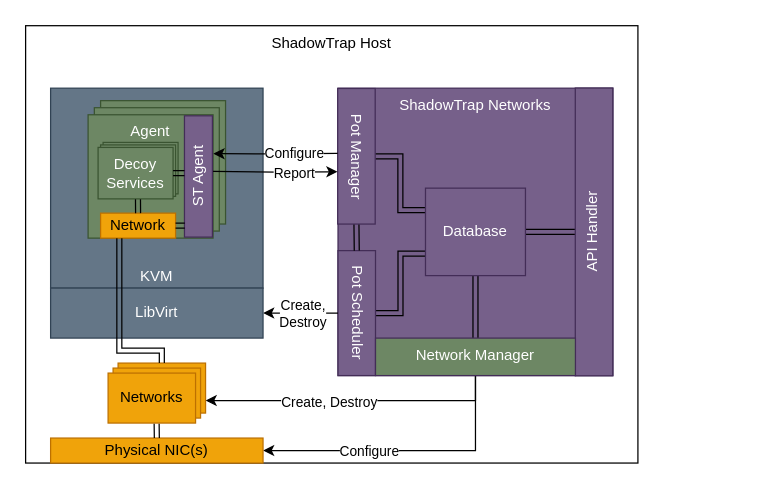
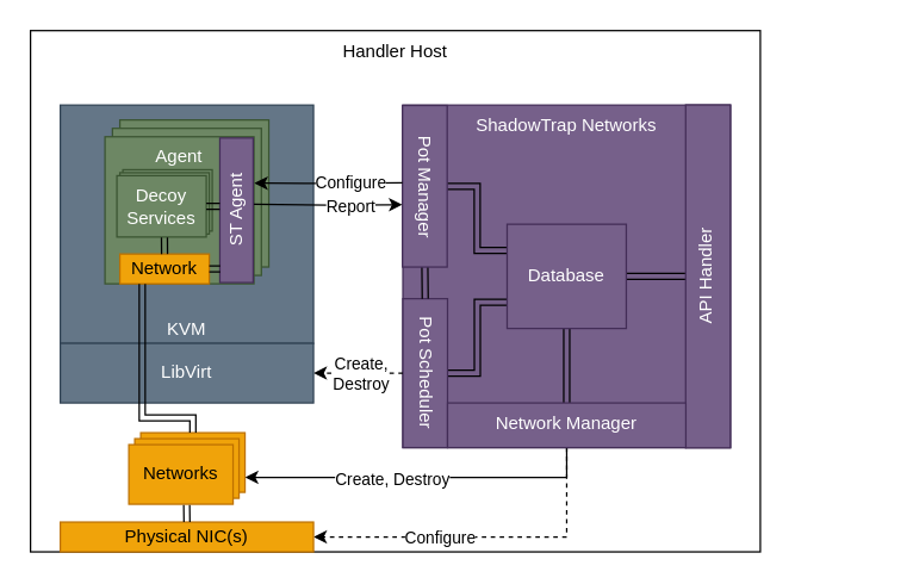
  <mxCell id="0" />
  <mxCell id="1" parent="0" />
- <mxCell id="2" value="ShadowTrap Host" style="rounded=0;whiteSpace=wrap;html=1;verticalAlign=top;" vertex="1" parent="1"><mxGeometry x="20" y="20" width="490" height="350" as="geometry" /></mxCell>
+ <mxCell id="2" value="Handler Host" style="rounded=0;whiteSpace=wrap;html=1;verticalAlign=top;" vertex="1" parent="1"><mxGeometry x="20" y="20" width="490" height="350" as="geometry" /></mxCell>
  <mxCell id="3" value="ShadowTrap Networks" style="rounded=0;whiteSpace=wrap;html=1;verticalAlign=top;fillColor=#76608a;strokeColor=#432D57;fontColor=#ffffff;" vertex="1" parent="1"><mxGeometry x="270" y="70" width="220" height="230" as="geometry" /></mxCell>
  <mxCell id="4" value="KVM" style="rounded=0;whiteSpace=wrap;html=1;verticalAlign=bottom;fillColor=#647687;fontColor=#ffffff;strokeColor=#314354;" vertex="1" parent="1"><mxGeometry x="40" y="70" width="170" height="160" as="geometry" /></mxCell>
  <mxCell id="5" value="" style="group" vertex="1" connectable="0" parent="1"><mxGeometry x="70" y="80" width="136.85" height="110" as="geometry" /></mxCell>
  <mxCell id="6" value="" style="rounded=0;whiteSpace=wrap;html=1;verticalAlign=top;fillColor=#6d8764;fontColor=#ffffff;strokeColor=#3A5431;" vertex="1" parent="5"><mxGeometry x="10" width="100" height="98.718" as="geometry" /></mxCell>
  <mxCell id="7" value="" style="rounded=0;whiteSpace=wrap;html=1;verticalAlign=top;fillColor=#6d8764;fontColor=#ffffff;strokeColor=#3A5431;" vertex="1" parent="5"><mxGeometry x="5" y="5.641" width="100" height="98.718" as="geometry" /></mxCell>
  <mxCell id="8" value="Agent" style="rounded=0;whiteSpace=wrap;html=1;verticalAlign=top;fillColor=#6d8764;fontColor=#ffffff;strokeColor=#3A5431;" vertex="1" parent="5"><mxGeometry y="11.282" width="100" height="98.718" as="geometry" /></mxCell>
  <mxCell id="9" value="" style="rounded=0;whiteSpace=wrap;html=1;verticalAlign=middle;rotation=0;fillColor=#6d8764;fontColor=#ffffff;strokeColor=#3A5431;" vertex="1" parent="5"><mxGeometry x="12" y="33.41" width="60" height="41.18" as="geometry" /></mxCell>
  <mxCell id="10" value="Network" style="rounded=0;whiteSpace=wrap;html=1;verticalAlign=middle;rotation=0;fillColor=#f0a30a;fontColor=#000000;strokeColor=#BD7000;" vertex="1" parent="5"><mxGeometry x="10" y="90" width="60" height="20" as="geometry" /></mxCell>
  <mxCell id="11" value="" style="rounded=0;whiteSpace=wrap;html=1;verticalAlign=middle;rotation=0;fillColor=#6d8764;fontColor=#ffffff;strokeColor=#3A5431;" vertex="1" parent="5"><mxGeometry x="10" y="35.41" width="60" height="41.18" as="geometry" /></mxCell>
  <mxCell id="12" value="Decoy Services" style="rounded=0;whiteSpace=wrap;html=1;verticalAlign=middle;rotation=0;fillColor=#6d8764;fontColor=#ffffff;strokeColor=#3A5431;" vertex="1" parent="5"><mxGeometry x="8" y="37.41" width="60" height="41.18" as="geometry" /></mxCell>
  <mxCell id="13" style="edgeStyle=orthogonalEdgeStyle;rounded=0;orthogonalLoop=1;jettySize=auto;html=1;exitX=0.5;exitY=0;exitDx=0;exitDy=0;entryX=0.532;entryY=1.007;entryDx=0;entryDy=0;entryPerimeter=0;shape=link;" edge="1" parent="5" source="10" target="12"><mxGeometry relative="1" as="geometry" /></mxCell>
  <mxCell id="14" style="edgeStyle=orthogonalEdgeStyle;rounded=0;orthogonalLoop=1;jettySize=auto;html=1;exitX=0.5;exitY=0;exitDx=0;exitDy=0;entryX=1;entryY=0.5;entryDx=0;entryDy=0;shape=link;" edge="1" parent="1" source="15" target="35"><mxGeometry relative="1" as="geometry" /></mxCell>
  <mxCell id="15" value="API Handler" style="rounded=0;whiteSpace=wrap;html=1;verticalAlign=top;rotation=-90;fillColor=#76608a;strokeColor=#432D57;fontColor=#ffffff;" vertex="1" parent="1"><mxGeometry x="359.72" y="170.04" width="230.32" height="30" as="geometry" /></mxCell>
  <mxCell id="16" style="edgeStyle=orthogonalEdgeStyle;rounded=0;orthogonalLoop=1;jettySize=auto;html=1;exitX=0;exitY=0.5;exitDx=0;exitDy=0;entryX=1;entryY=0.5;entryDx=0;entryDy=0;startArrow=async;startFill=1;shape=link;strokeColor=none;" edge="1" parent="1" source="18" target="21"><mxGeometry relative="1" as="geometry" /></mxCell>
  <mxCell id="17" style="edgeStyle=orthogonalEdgeStyle;rounded=0;orthogonalLoop=1;jettySize=auto;html=1;exitX=0.5;exitY=0;exitDx=0;exitDy=0;entryX=0;entryY=0.75;entryDx=0;entryDy=0;shape=link;" edge="1" parent="1" source="18" target="35"><mxGeometry relative="1" as="geometry" /></mxCell>
  <mxCell id="18" value="Pot Scheduler" style="rounded=0;whiteSpace=wrap;html=1;verticalAlign=top;rotation=90;fillColor=#76608a;strokeColor=#432D57;fontColor=#ffffff;" vertex="1" parent="1"><mxGeometry x="235" y="235" width="100" height="30" as="geometry" /></mxCell>
  <mxCell id="19" style="edgeStyle=orthogonalEdgeStyle;rounded=0;orthogonalLoop=1;jettySize=auto;html=1;exitX=1;exitY=0.5;exitDx=0;exitDy=0;entryX=0;entryY=0.5;entryDx=0;entryDy=0;shape=link;" edge="1" parent="1" source="21" target="18"><mxGeometry relative="1" as="geometry" /></mxCell>
  <mxCell id="20" style="edgeStyle=orthogonalEdgeStyle;rounded=0;orthogonalLoop=1;jettySize=auto;html=1;exitX=0.5;exitY=0;exitDx=0;exitDy=0;entryX=0;entryY=0.25;entryDx=0;entryDy=0;shape=link;" edge="1" parent="1" source="21" target="35"><mxGeometry relative="1" as="geometry" /></mxCell>
  <mxCell id="21" value="Pot Manager" style="rounded=0;whiteSpace=wrap;html=1;verticalAlign=top;rotation=90;fillColor=#76608a;strokeColor=#432D57;fontColor=#ffffff;" vertex="1" parent="1"><mxGeometry x="230.5" y="109.5" width="108.5" height="30" as="geometry" /></mxCell>
  <mxCell id="22" style="edgeStyle=orthogonalEdgeStyle;rounded=0;orthogonalLoop=1;jettySize=auto;html=1;exitX=0.25;exitY=1;exitDx=0;exitDy=0;entryX=1.003;entryY=0.224;entryDx=0;entryDy=0;entryPerimeter=0;" edge="1" parent="1"><mxGeometry relative="1" as="geometry"><mxPoint x="269.75" y="122.125" as="sourcePoint" /><mxPoint x="170.3" y="122.395" as="targetPoint" /></mxGeometry></mxCell>
  <mxCell id="23" value="Configure" style="edgeLabel;html=1;align=center;verticalAlign=middle;resizable=0;points=[];labelBackgroundColor=default;" vertex="1" connectable="0" parent="22"><mxGeometry x="-0.041" relative="1" as="geometry"><mxPoint x="13" y="-1" as="offset" /></mxGeometry></mxCell>
  <mxCell id="24" style="edgeStyle=orthogonalEdgeStyle;rounded=0;orthogonalLoop=1;jettySize=auto;html=1;exitX=1;exitY=0.5;exitDx=0;exitDy=0;entryX=0.567;entryY=1.004;entryDx=0;entryDy=0;entryPerimeter=0;" edge="1" parent="1"><mxGeometry relative="1" as="geometry"><mxPoint x="170" y="136.641" as="sourcePoint" /><mxPoint x="269.63" y="136.862" as="targetPoint" /></mxGeometry></mxCell>
  <mxCell id="25" value="Report" style="edgeLabel;html=1;align=center;verticalAlign=middle;resizable=0;points=[];" vertex="1" connectable="0" parent="24"><mxGeometry x="-0.062" relative="1" as="geometry"><mxPoint x="18" as="offset" /></mxGeometry></mxCell>
- <mxCell id="26" style="edgeStyle=orthogonalEdgeStyle;rounded=0;orthogonalLoop=1;jettySize=auto;html=1;exitX=0.5;exitY=1;exitDx=0;exitDy=0;entryX=1;entryY=0.5;entryDx=0;entryDy=0;" edge="1" parent="1" source="18" target="28"><mxGeometry relative="1" as="geometry" /></mxCell>
+ <mxCell id="26" style="edgeStyle=orthogonalEdgeStyle;rounded=0;orthogonalLoop=1;jettySize=auto;html=1;exitX=0.5;exitY=1;exitDx=0;exitDy=0;entryX=1;entryY=0.5;entryDx=0;entryDy=0;dashed=1;" edge="1" parent="1" source="18" target="28"><mxGeometry relative="1" as="geometry" /></mxCell>
  <mxCell id="27" value="Create,&lt;div&gt;Destroy&lt;/div&gt;" style="edgeLabel;html=1;align=center;verticalAlign=middle;resizable=0;points=[];" vertex="1" connectable="0" parent="26"><mxGeometry x="-0.025" relative="1" as="geometry"><mxPoint as="offset" /></mxGeometry></mxCell>
  <mxCell id="28" value="LibVirt" style="rounded=0;whiteSpace=wrap;html=1;verticalAlign=middle;rotation=0;textShadow=0;labelBackgroundColor=none;fillColor=#647687;fontColor=#ffffff;strokeColor=#314354;" vertex="1" parent="1"><mxGeometry x="40" y="230" width="170" height="40" as="geometry" /></mxCell>
  <mxCell id="29" style="edgeStyle=orthogonalEdgeStyle;rounded=0;orthogonalLoop=1;jettySize=auto;html=1;exitX=0.5;exitY=0;exitDx=0;exitDy=0;entryX=0.5;entryY=1;entryDx=0;entryDy=0;shape=link;" edge="1" parent="1" source="34" target="35"><mxGeometry relative="1" as="geometry" /></mxCell>
- <mxCell id="30" style="edgeStyle=orthogonalEdgeStyle;rounded=0;orthogonalLoop=1;jettySize=auto;html=1;exitX=0.5;exitY=1;exitDx=0;exitDy=0;entryX=1;entryY=0.5;entryDx=0;entryDy=0;" edge="1" parent="1" source="34" target="38"><mxGeometry relative="1" as="geometry" /></mxCell>
+ <mxCell id="30" style="edgeStyle=orthogonalEdgeStyle;rounded=0;orthogonalLoop=1;jettySize=auto;html=1;exitX=0.5;exitY=1;exitDx=0;exitDy=0;entryX=1;entryY=0.5;entryDx=0;entryDy=0;dashed=1;" edge="1" parent="1" source="34" target="38"><mxGeometry relative="1" as="geometry" /></mxCell>
  <mxCell id="31" value="Configure" style="edgeLabel;html=1;align=center;verticalAlign=middle;resizable=0;points=[];" vertex="1" connectable="0" parent="30"><mxGeometry x="0.267" y="1" relative="1" as="geometry"><mxPoint y="-1" as="offset" /></mxGeometry></mxCell>
  <mxCell id="32" style="edgeStyle=orthogonalEdgeStyle;rounded=0;orthogonalLoop=1;jettySize=auto;html=1;exitX=0.5;exitY=1;exitDx=0;exitDy=0;entryX=1;entryY=0.75;entryDx=0;entryDy=0;" edge="1" parent="1" source="34" target="40"><mxGeometry relative="1" as="geometry" /></mxCell>
  <mxCell id="33" value="Create, Destroy" style="edgeLabel;html=1;align=center;verticalAlign=middle;resizable=0;points=[];" vertex="1" connectable="0" parent="32"><mxGeometry x="0.167" y="1" relative="1" as="geometry"><mxPoint as="offset" /></mxGeometry></mxCell>
- <mxCell id="34" value="Network Manager" style="rounded=0;whiteSpace=wrap;html=1;verticalAlign=top;rotation=0;fillColor=#6d8764;strokeColor=#432D57;fontColor=#ffffff;" vertex="1" parent="1"><mxGeometry x="300" y="270" width="160" height="30" as="geometry" /></mxCell>
+ <mxCell id="34" value="Network Manager" style="rounded=0;whiteSpace=wrap;html=1;verticalAlign=top;rotation=0;fillColor=#76608a;strokeColor=#432D57;fontColor=#ffffff;" vertex="1" parent="1"><mxGeometry x="300" y="270" width="160" height="30" as="geometry" /></mxCell>
  <mxCell id="35" value="Database" style="rounded=0;whiteSpace=wrap;html=1;verticalAlign=middle;rotation=0;fillColor=#76608a;strokeColor=#432D57;fontColor=#ffffff;" vertex="1" parent="1"><mxGeometry x="340" y="150" width="80" height="70" as="geometry" /></mxCell>
  <mxCell id="36" style="edgeStyle=orthogonalEdgeStyle;rounded=0;orthogonalLoop=1;jettySize=auto;html=1;exitX=0.5;exitY=1;exitDx=0;exitDy=0;" edge="1" parent="1" source="2" target="2"><mxGeometry relative="1" as="geometry" /></mxCell>
  <mxCell id="37" value="ST Agent" style="rounded=0;whiteSpace=wrap;html=1;verticalAlign=middle;rotation=-90;fillColor=#76608a;fontColor=#ffffff;strokeColor=#432D57;" vertex="1" parent="1"><mxGeometry x="109.78" y="129.46" width="97.07" height="22.37" as="geometry" /></mxCell>
  <mxCell id="38" value="Physical NIC(s)" style="rounded=0;whiteSpace=wrap;html=1;verticalAlign=middle;rotation=0;fillColor=#f0a30a;fontColor=#000000;strokeColor=#BD7000;" vertex="1" parent="1"><mxGeometry x="40" y="350" width="170" height="20" as="geometry" /></mxCell>
  <mxCell id="39" value="" style="group" vertex="1" connectable="0" parent="1"><mxGeometry x="86" y="290" width="78" height="48" as="geometry" /></mxCell>
  <mxCell id="40" value="" style="rounded=0;whiteSpace=wrap;html=1;verticalAlign=middle;rotation=0;fillColor=#f0a30a;fontColor=#000000;strokeColor=#BD7000;" vertex="1" parent="39"><mxGeometry x="8" width="70" height="40" as="geometry" /></mxCell>
  <mxCell id="41" value="" style="rounded=0;whiteSpace=wrap;html=1;verticalAlign=middle;rotation=0;fillColor=#f0a30a;fontColor=#000000;strokeColor=#BD7000;" vertex="1" parent="39"><mxGeometry x="4" y="4" width="70" height="40" as="geometry" /></mxCell>
  <mxCell id="42" value="Networks" style="rounded=0;whiteSpace=wrap;html=1;verticalAlign=middle;rotation=0;fillColor=#f0a30a;fontColor=#000000;strokeColor=#BD7000;" vertex="1" parent="39"><mxGeometry y="8" width="70" height="40" as="geometry" /></mxCell>
  <mxCell id="43" style="edgeStyle=orthogonalEdgeStyle;rounded=0;orthogonalLoop=1;jettySize=auto;html=1;exitX=0.5;exitY=0;exitDx=0;exitDy=0;entryX=0.555;entryY=1.015;entryDx=0;entryDy=0;entryPerimeter=0;shape=link;" edge="1" parent="1" source="38" target="42"><mxGeometry relative="1" as="geometry" /></mxCell>
  <mxCell id="44" style="edgeStyle=orthogonalEdgeStyle;rounded=0;orthogonalLoop=1;jettySize=auto;html=1;exitX=0.25;exitY=1;exitDx=0;exitDy=0;entryX=0.5;entryY=0;entryDx=0;entryDy=0;shape=link;" edge="1" parent="1" source="10" target="40"><mxGeometry relative="1" as="geometry"><Array as="points"><mxPoint x="95" y="280" /><mxPoint x="129" y="280" /></Array></mxGeometry></mxCell>
  <mxCell id="45" style="edgeStyle=orthogonalEdgeStyle;rounded=0;orthogonalLoop=1;jettySize=auto;html=1;exitX=1;exitY=0.5;exitDx=0;exitDy=0;entryX=0.091;entryY=0.014;entryDx=0;entryDy=0;entryPerimeter=0;shape=link;" edge="1" parent="1" source="10" target="37"><mxGeometry relative="1" as="geometry" /></mxCell>
  <mxCell id="46" style="edgeStyle=orthogonalEdgeStyle;rounded=0;orthogonalLoop=1;jettySize=auto;html=1;exitX=1;exitY=0.5;exitDx=0;exitDy=0;entryX=0.527;entryY=0;entryDx=0;entryDy=0;entryPerimeter=0;shape=link;" edge="1" parent="1" source="12" target="37"><mxGeometry relative="1" as="geometry" /></mxCell>
